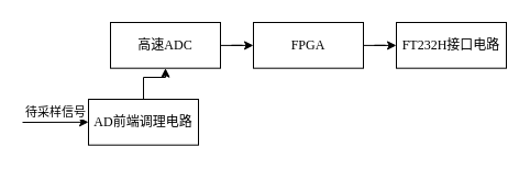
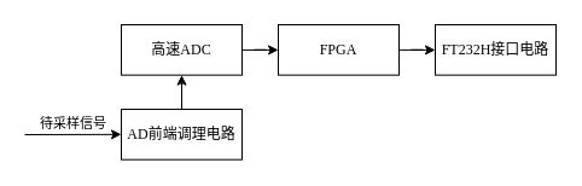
  <mxCell id="0" />
  <mxCell id="1" parent="0" />
  <mxCell id="2" value="" style="edgeStyle=orthogonalEdgeStyle;rounded=0;orthogonalLoop=1;jettySize=auto;html=1;" edge="1" parent="1" source="3" target="5"><mxGeometry relative="1" as="geometry" /></mxCell>
- <mxCell id="3" value="&lt;font face=&quot;Times New Roman&quot;&gt;AD&lt;/font&gt;&lt;font face=&quot;宋体&quot;&gt;前端调理电路&lt;/font&gt;" style="rounded=0;whiteSpace=wrap;html=1;" vertex="1" parent="1"><mxGeometry x="80" y="90" width="100" height="41.68" as="geometry" /></mxCell>
+ <mxCell id="3" value="&lt;font face=&quot;Times New Roman&quot;&gt;AD&lt;/font&gt;&lt;font face=&quot;宋体&quot;&gt;前端调理电路&lt;/font&gt;" style="rounded=0;whiteSpace=wrap;html=1;" vertex="1" parent="1"><mxGeometry x="100" y="90" width="100" height="41.68" as="geometry" /></mxCell>
  <mxCell id="4" value="" style="edgeStyle=orthogonalEdgeStyle;rounded=0;orthogonalLoop=1;jettySize=auto;html=1;" edge="1" parent="1" source="5" target="7"><mxGeometry relative="1" as="geometry" /></mxCell>
  <mxCell id="5" value="&lt;font face=&quot;宋体&quot;&gt;高速&lt;/font&gt;&lt;font face=&quot;Times New Roman&quot;&gt;ADC&lt;/font&gt;" style="rounded=0;whiteSpace=wrap;html=1;" vertex="1" parent="1"><mxGeometry x="100" y="20" width="100" height="41.68" as="geometry" /></mxCell>
  <mxCell id="6" value="" style="edgeStyle=orthogonalEdgeStyle;rounded=0;orthogonalLoop=1;jettySize=auto;html=1;" edge="1" parent="1" source="7" target="8"><mxGeometry relative="1" as="geometry" /></mxCell>
  <mxCell id="7" value="&lt;font face=&quot;Times New Roman&quot;&gt;FPGA&lt;/font&gt;" style="rounded=0;whiteSpace=wrap;html=1;" vertex="1" parent="1"><mxGeometry x="230" y="20" width="100" height="41.68" as="geometry" /></mxCell>
  <mxCell id="8" value="&lt;font face=&quot;Times New Roman&quot;&gt;FT232H&lt;/font&gt;&lt;font face=&quot;宋体&quot;&gt;接口电路&lt;/font&gt;" style="rounded=0;whiteSpace=wrap;html=1;" vertex="1" parent="1"><mxGeometry x="360" y="20" width="100" height="41.68" as="geometry" /></mxCell>
  <mxCell id="9" value="待采样信号" style="endArrow=classic;html=1;rounded=0;entryX=0;entryY=0.5;entryDx=0;entryDy=0;fontFamily=宋体;fontSource=https%3A%2F%2Ffonts.googleapis.com%2Fcss%3Ffamily%3D%25E5%25AE%258B%25E4%25BD%2593;labelPosition=center;verticalLabelPosition=top;align=center;verticalAlign=bottom;" edge="1" parent="1" target="3"><mxGeometry width="50" height="50" relative="1" as="geometry"><mxPoint x="20" y="111" as="sourcePoint" /><mxPoint x="70" y="85.84" as="targetPoint" /></mxGeometry></mxCell>
